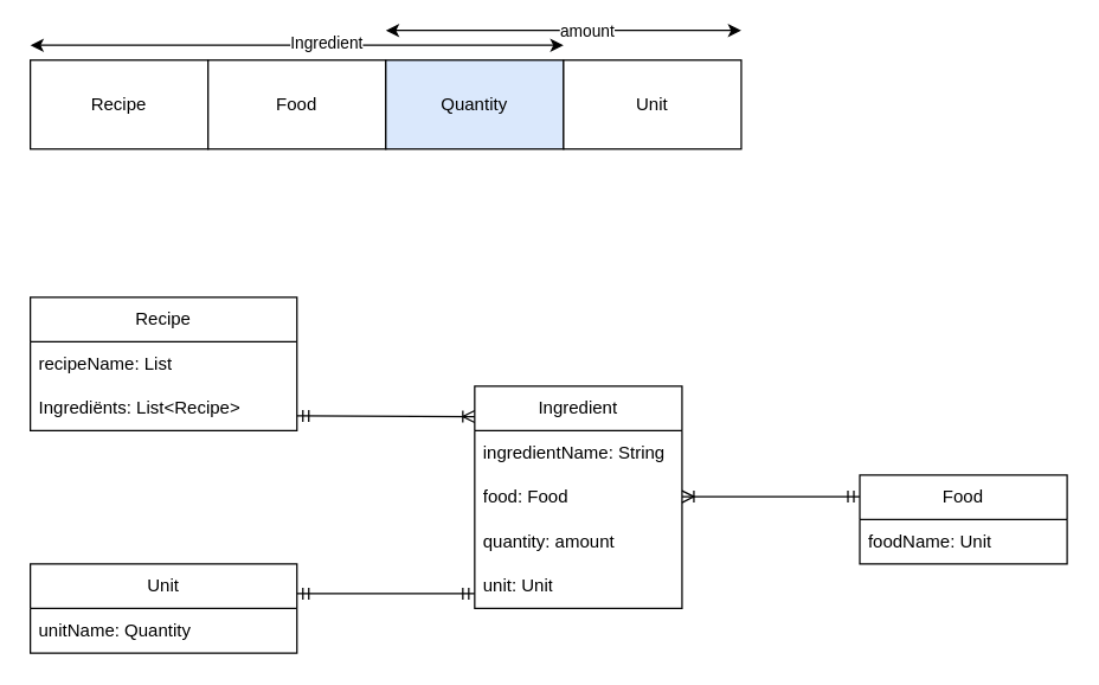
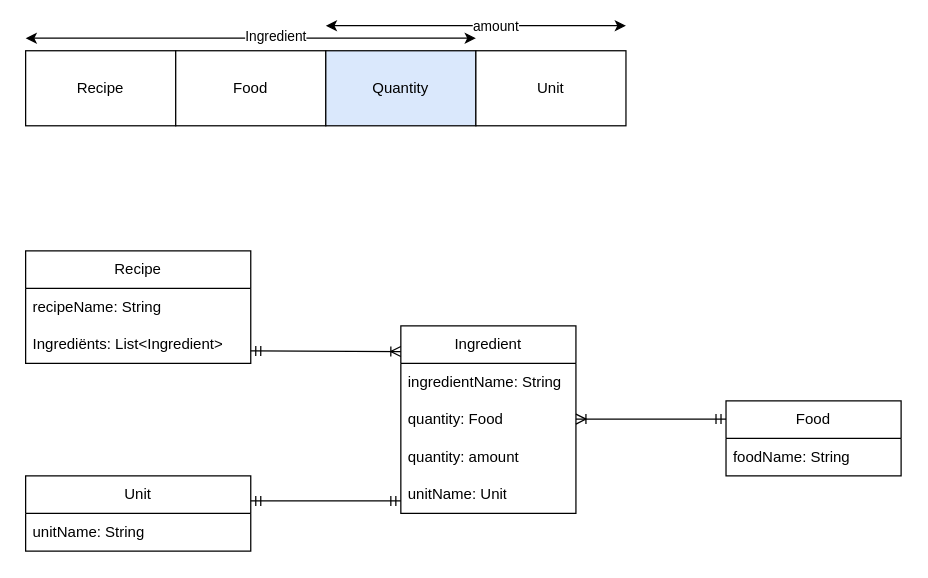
  <mxCell id="0" />
  <mxCell id="1" parent="0" />
  <mxCell id="2" value="Recipe" style="rounded=0;whiteSpace=wrap;html=1;" vertex="1" parent="1"><mxGeometry x="20" y="40" width="120" height="60" as="geometry" /></mxCell>
  <mxCell id="3" value="Food" style="rounded=0;whiteSpace=wrap;html=1;" vertex="1" parent="1"><mxGeometry x="140" y="40" width="120" height="60" as="geometry" /></mxCell>
  <mxCell id="4" value="Quantity" style="rounded=0;whiteSpace=wrap;html=1;fillColor=#dae8fc;" vertex="1" parent="1"><mxGeometry x="260" y="40" width="120" height="60" as="geometry" /></mxCell>
  <mxCell id="5" value="Unit" style="rounded=0;whiteSpace=wrap;html=1;" vertex="1" parent="1"><mxGeometry x="380" y="40" width="120" height="60" as="geometry" /></mxCell>
  <mxCell id="6" value="Recipe" style="swimlane;fontStyle=0;childLayout=stackLayout;horizontal=1;startSize=30;horizontalStack=0;resizeParent=1;resizeParentMax=0;resizeLast=0;collapsible=1;marginBottom=0;whiteSpace=wrap;html=1;" vertex="1" parent="1"><mxGeometry x="20" y="200" width="180" height="90" as="geometry" /></mxCell>
- <mxCell id="7" value="recipeName: List" style="text;strokeColor=none;fillColor=none;align=left;verticalAlign=middle;spacingLeft=4;spacingRight=4;overflow=hidden;points=[[0,0.5],[1,0.5]];portConstraint=eastwest;rotatable=0;whiteSpace=wrap;html=1;" vertex="1" parent="6"><mxGeometry y="30" width="180" height="30" as="geometry" /></mxCell>
- <mxCell id="8" value="Ingrediënts: List&amp;lt;Recipe&amp;gt;" style="text;strokeColor=none;fillColor=none;align=left;verticalAlign=middle;spacingLeft=4;spacingRight=4;overflow=hidden;points=[[0,0.5],[1,0.5]];portConstraint=eastwest;rotatable=0;whiteSpace=wrap;html=1;" vertex="1" parent="6"><mxGeometry y="60" width="180" height="30" as="geometry" /></mxCell>
+ <mxCell id="7" value="recipeName: String" style="text;strokeColor=none;fillColor=none;align=left;verticalAlign=middle;spacingLeft=4;spacingRight=4;overflow=hidden;points=[[0,0.5],[1,0.5]];portConstraint=eastwest;rotatable=0;whiteSpace=wrap;html=1;" vertex="1" parent="6"><mxGeometry y="30" width="180" height="30" as="geometry" /></mxCell>
+ <mxCell id="8" value="Ingrediënts: List&amp;lt;Ingredient&amp;gt;" style="text;strokeColor=none;fillColor=none;align=left;verticalAlign=middle;spacingLeft=4;spacingRight=4;overflow=hidden;points=[[0,0.5],[1,0.5]];portConstraint=eastwest;rotatable=0;whiteSpace=wrap;html=1;" vertex="1" parent="6"><mxGeometry y="60" width="180" height="30" as="geometry" /></mxCell>
  <mxCell id="9" value="Ingredient" style="swimlane;fontStyle=0;childLayout=stackLayout;horizontal=1;startSize=30;horizontalStack=0;resizeParent=1;resizeParentMax=0;resizeLast=0;collapsible=1;marginBottom=0;whiteSpace=wrap;html=1;" vertex="1" parent="1"><mxGeometry x="320" y="260" width="140" height="150" as="geometry" /></mxCell>
  <mxCell id="10" value="ingredientName: String" style="text;strokeColor=none;fillColor=none;align=left;verticalAlign=middle;spacingLeft=4;spacingRight=4;overflow=hidden;points=[[0,0.5],[1,0.5]];portConstraint=eastwest;rotatable=0;whiteSpace=wrap;html=1;" vertex="1" parent="9"><mxGeometry y="30" width="140" height="30" as="geometry" /></mxCell>
- <mxCell id="11" value="food: Food" style="text;strokeColor=none;fillColor=none;align=left;verticalAlign=middle;spacingLeft=4;spacingRight=4;overflow=hidden;points=[[0,0.5],[1,0.5]];portConstraint=eastwest;rotatable=0;whiteSpace=wrap;html=1;" vertex="1" parent="9"><mxGeometry y="60" width="140" height="30" as="geometry" /></mxCell>
+ <mxCell id="11" value="quantity: Food" style="text;strokeColor=none;fillColor=none;align=left;verticalAlign=middle;spacingLeft=4;spacingRight=4;overflow=hidden;points=[[0,0.5],[1,0.5]];portConstraint=eastwest;rotatable=0;whiteSpace=wrap;html=1;" vertex="1" parent="9"><mxGeometry y="60" width="140" height="30" as="geometry" /></mxCell>
  <mxCell id="12" value="quantity: amount" style="text;strokeColor=none;fillColor=none;align=left;verticalAlign=middle;spacingLeft=4;spacingRight=4;overflow=hidden;points=[[0,0.5],[1,0.5]];portConstraint=eastwest;rotatable=0;whiteSpace=wrap;html=1;" vertex="1" parent="9"><mxGeometry y="90" width="140" height="30" as="geometry" /></mxCell>
- <mxCell id="13" value="unit: Unit" style="text;strokeColor=none;fillColor=none;align=left;verticalAlign=middle;spacingLeft=4;spacingRight=4;overflow=hidden;points=[[0,0.5],[1,0.5]];portConstraint=eastwest;rotatable=0;whiteSpace=wrap;html=1;" vertex="1" parent="9"><mxGeometry y="120" width="140" height="30" as="geometry" /></mxCell>
+ <mxCell id="13" value="unitName: Unit" style="text;strokeColor=none;fillColor=none;align=left;verticalAlign=middle;spacingLeft=4;spacingRight=4;overflow=hidden;points=[[0,0.5],[1,0.5]];portConstraint=eastwest;rotatable=0;whiteSpace=wrap;html=1;" vertex="1" parent="9"><mxGeometry y="120" width="140" height="30" as="geometry" /></mxCell>
  <mxCell id="14" value="Unit" style="swimlane;fontStyle=0;childLayout=stackLayout;horizontal=1;startSize=30;horizontalStack=0;resizeParent=1;resizeParentMax=0;resizeLast=0;collapsible=1;marginBottom=0;whiteSpace=wrap;html=1;" vertex="1" parent="1"><mxGeometry x="20" y="380" width="180" height="60" as="geometry" /></mxCell>
- <mxCell id="15" value="unitName: Quantity" style="text;strokeColor=none;fillColor=none;align=left;verticalAlign=middle;spacingLeft=4;spacingRight=4;overflow=hidden;points=[[0,0.5],[1,0.5]];portConstraint=eastwest;rotatable=0;whiteSpace=wrap;html=1;" vertex="1" parent="14"><mxGeometry y="30" width="180" height="30" as="geometry" /></mxCell>
+ <mxCell id="15" value="unitName: String" style="text;strokeColor=none;fillColor=none;align=left;verticalAlign=middle;spacingLeft=4;spacingRight=4;overflow=hidden;points=[[0,0.5],[1,0.5]];portConstraint=eastwest;rotatable=0;whiteSpace=wrap;html=1;" vertex="1" parent="14"><mxGeometry y="30" width="180" height="30" as="geometry" /></mxCell>
  <mxCell id="16" value="" style="endArrow=classic;startArrow=classic;html=1;rounded=0;" edge="1" parent="1"><mxGeometry width="50" height="50" relative="1" as="geometry"><mxPoint x="20" y="30" as="sourcePoint" /><mxPoint x="380" y="30" as="targetPoint" /></mxGeometry></mxCell>
  <mxCell id="17" value="Ingredient" style="edgeLabel;html=1;align=center;verticalAlign=middle;resizable=0;points=[];" vertex="1" connectable="0" parent="16"><mxGeometry x="0.106" y="2" relative="1" as="geometry"><mxPoint as="offset" /></mxGeometry></mxCell>
  <mxCell id="18" value="" style="endArrow=classic;startArrow=classic;html=1;rounded=0;" edge="1" parent="1"><mxGeometry width="50" height="50" relative="1" as="geometry"><mxPoint x="260" y="20" as="sourcePoint" /><mxPoint x="500" y="20" as="targetPoint" /></mxGeometry></mxCell>
  <mxCell id="19" value="amount" style="edgeLabel;html=1;align=center;verticalAlign=middle;resizable=0;points=[];" vertex="1" connectable="0" parent="18"><mxGeometry x="0.125" relative="1" as="geometry"><mxPoint as="offset" /></mxGeometry></mxCell>
  <mxCell id="20" value="" style="endArrow=ERoneToMany;startArrow=ERmandOne;html=1;rounded=0;startFill=0;endFill=0;" edge="1" parent="1"><mxGeometry width="50" height="50" relative="1" as="geometry"><mxPoint x="200" y="280" as="sourcePoint" /><mxPoint x="320" y="280.5" as="targetPoint" /></mxGeometry></mxCell>
  <mxCell id="21" value="" style="endArrow=ERmandOne;startArrow=ERmandOne;html=1;rounded=0;startFill=0;endFill=0;" edge="1" parent="1"><mxGeometry width="50" height="50" relative="1" as="geometry"><mxPoint x="200" y="400" as="sourcePoint" /><mxPoint x="320" y="400" as="targetPoint" /></mxGeometry></mxCell>
  <mxCell id="22" value="Food" style="swimlane;fontStyle=0;childLayout=stackLayout;horizontal=1;startSize=30;horizontalStack=0;resizeParent=1;resizeParentMax=0;resizeLast=0;collapsible=1;marginBottom=0;whiteSpace=wrap;html=1;" vertex="1" parent="1"><mxGeometry x="580" y="320" width="140" height="60" as="geometry" /></mxCell>
- <mxCell id="23" value="foodName: Unit" style="text;strokeColor=none;fillColor=none;align=left;verticalAlign=middle;spacingLeft=4;spacingRight=4;overflow=hidden;points=[[0,0.5],[1,0.5]];portConstraint=eastwest;rotatable=0;whiteSpace=wrap;html=1;" vertex="1" parent="22"><mxGeometry y="30" width="140" height="30" as="geometry" /></mxCell>
+ <mxCell id="23" value="foodName: String" style="text;strokeColor=none;fillColor=none;align=left;verticalAlign=middle;spacingLeft=4;spacingRight=4;overflow=hidden;points=[[0,0.5],[1,0.5]];portConstraint=eastwest;rotatable=0;whiteSpace=wrap;html=1;" vertex="1" parent="22"><mxGeometry y="30" width="140" height="30" as="geometry" /></mxCell>
  <mxCell id="24" value="" style="endArrow=ERoneToMany;startArrow=ERmandOne;html=1;rounded=0;startFill=0;endFill=0;" edge="1" parent="1"><mxGeometry width="50" height="50" relative="1" as="geometry"><mxPoint x="580" y="334.5" as="sourcePoint" /><mxPoint x="460" y="334.5" as="targetPoint" /></mxGeometry></mxCell>
